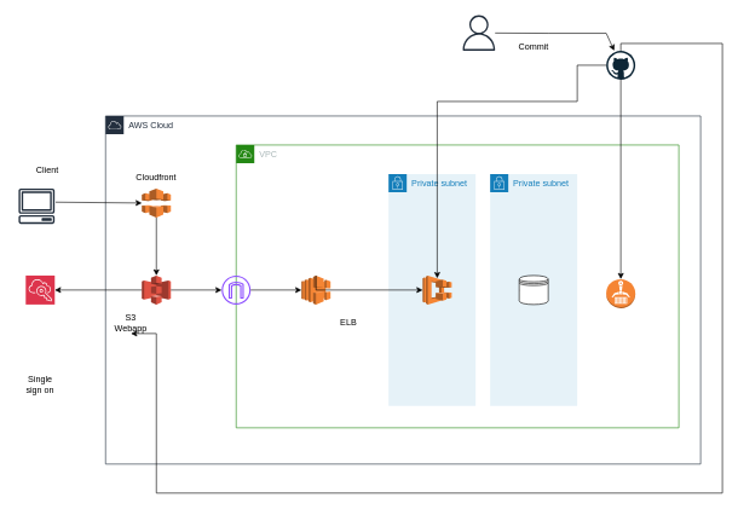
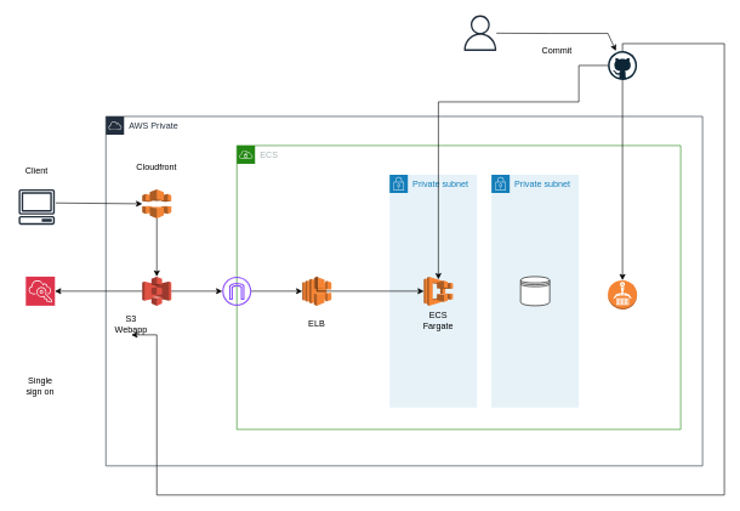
  <mxCell id="0" />
  <mxCell id="1" parent="0" />
- <mxCell id="2" value="VPC" style="points=[[0,0],[0.25,0],[0.5,0],[0.75,0],[1,0],[1,0.25],[1,0.5],[1,0.75],[1,1],[0.75,1],[0.5,1],[0.25,1],[0,1],[0,0.75],[0,0.5],[0,0.25]];outlineConnect=0;gradientColor=none;html=1;whiteSpace=wrap;fontSize=12;fontStyle=0;container=1;pointerEvents=0;collapsible=0;recursiveResize=0;shape=mxgraph.aws4.group;grIcon=mxgraph.aws4.group_vpc;strokeColor=#248814;fillColor=none;verticalAlign=top;align=left;spacingLeft=30;fontColor=#AAB7B8;dashed=0;" vertex="1" parent="1"><mxGeometry x="325" y="199" width="610" height="390" as="geometry" /></mxCell>
+ <mxCell id="2" value="ECS" style="points=[[0,0],[0.25,0],[0.5,0],[0.75,0],[1,0],[1,0.25],[1,0.5],[1,0.75],[1,1],[0.75,1],[0.5,1],[0.25,1],[0,1],[0,0.75],[0,0.5],[0,0.25]];outlineConnect=0;gradientColor=none;html=1;whiteSpace=wrap;fontSize=12;fontStyle=0;container=1;pointerEvents=0;collapsible=0;recursiveResize=0;shape=mxgraph.aws4.group;grIcon=mxgraph.aws4.group_vpc;strokeColor=#248814;fillColor=none;verticalAlign=top;align=left;spacingLeft=30;fontColor=#AAB7B8;dashed=0;" vertex="1" parent="1"><mxGeometry x="325" y="199" width="610" height="390" as="geometry" /></mxCell>
  <mxCell id="3" value="Private subnet" style="points=[[0,0],[0.25,0],[0.5,0],[0.75,0],[1,0],[1,0.25],[1,0.5],[1,0.75],[1,1],[0.75,1],[0.5,1],[0.25,1],[0,1],[0,0.75],[0,0.5],[0,0.25]];outlineConnect=0;gradientColor=none;html=1;whiteSpace=wrap;fontSize=12;fontStyle=0;container=1;pointerEvents=0;collapsible=0;recursiveResize=0;shape=mxgraph.aws4.group;grIcon=mxgraph.aws4.group_security_group;grStroke=0;strokeColor=#147EBA;fillColor=#E6F2F8;verticalAlign=top;align=left;spacingLeft=30;fontColor=#147EBA;dashed=0;" vertex="1" parent="2"><mxGeometry x="350" y="40" width="120" height="320" as="geometry" /></mxCell>
  <mxCell id="4" value="Private subnet" style="points=[[0,0],[0.25,0],[0.5,0],[0.75,0],[1,0],[1,0.25],[1,0.5],[1,0.75],[1,1],[0.75,1],[0.5,1],[0.25,1],[0,1],[0,0.75],[0,0.5],[0,0.25]];outlineConnect=0;gradientColor=none;html=1;whiteSpace=wrap;fontSize=12;fontStyle=0;container=1;pointerEvents=0;collapsible=0;recursiveResize=0;shape=mxgraph.aws4.group;grIcon=mxgraph.aws4.group_security_group;grStroke=0;strokeColor=#147EBA;fillColor=#E6F2F8;verticalAlign=top;align=left;spacingLeft=30;fontColor=#147EBA;dashed=0;" vertex="1" parent="2"><mxGeometry x="210" y="40" width="120" height="320" as="geometry" /></mxCell>
  <mxCell id="5" value="" style="sketch=0;outlineConnect=0;fontColor=#232F3E;gradientColor=none;fillColor=#8C4FFF;strokeColor=none;dashed=0;verticalLabelPosition=bottom;verticalAlign=top;align=center;html=1;fontSize=12;fontStyle=0;aspect=fixed;pointerEvents=1;shape=mxgraph.aws4.internet_gateway;" vertex="1" parent="2"><mxGeometry x="-20" y="180" width="40" height="40" as="geometry" /></mxCell>
  <mxCell id="6" value="" style="sketch=0;points=[[0,0,0],[0.25,0,0],[0.5,0,0],[0.75,0,0],[1,0,0],[0,1,0],[0.25,1,0],[0.5,1,0],[0.75,1,0],[1,1,0],[0,0.25,0],[0,0.5,0],[0,0.75,0],[1,0.25,0],[1,0.5,0],[1,0.75,0]];outlineConnect=0;fontColor=#232F3E;fillColor=#DD344C;strokeColor=#ffffff;dashed=0;verticalLabelPosition=bottom;verticalAlign=top;align=center;html=1;fontSize=12;fontStyle=0;aspect=fixed;shape=mxgraph.aws4.resourceIcon;resIcon=mxgraph.aws4.single_sign_on;" vertex="1" parent="1"><mxGeometry x="35" y="379" width="40" height="40" as="geometry" /></mxCell>
- <mxCell id="7" value="AWS Cloud" style="points=[[0,0],[0.25,0],[0.5,0],[0.75,0],[1,0],[1,0.25],[1,0.5],[1,0.75],[1,1],[0.75,1],[0.5,1],[0.25,1],[0,1],[0,0.75],[0,0.5],[0,0.25]];outlineConnect=0;gradientColor=none;html=1;whiteSpace=wrap;fontSize=12;fontStyle=0;container=1;pointerEvents=0;collapsible=0;recursiveResize=0;shape=mxgraph.aws4.group;grIcon=mxgraph.aws4.group_aws_cloud;strokeColor=#232F3E;fillColor=none;verticalAlign=top;align=left;spacingLeft=30;fontColor=#232F3E;dashed=0;" vertex="1" parent="1"><mxGeometry x="145" y="159" width="820" height="480" as="geometry" /></mxCell>
+ <mxCell id="7" value="AWS Private" style="points=[[0,0],[0.25,0],[0.5,0],[0.75,0],[1,0],[1,0.25],[1,0.5],[1,0.75],[1,1],[0.75,1],[0.5,1],[0.25,1],[0,1],[0,0.75],[0,0.5],[0,0.25]];outlineConnect=0;gradientColor=none;html=1;whiteSpace=wrap;fontSize=12;fontStyle=0;container=1;pointerEvents=0;collapsible=0;recursiveResize=0;shape=mxgraph.aws4.group;grIcon=mxgraph.aws4.group_aws_cloud;strokeColor=#232F3E;fillColor=none;verticalAlign=top;align=left;spacingLeft=30;fontColor=#232F3E;dashed=0;" vertex="1" parent="1"><mxGeometry x="145" y="159" width="820" height="480" as="geometry" /></mxCell>
  <mxCell id="8" value="" style="outlineConnect=0;dashed=0;verticalLabelPosition=bottom;verticalAlign=top;align=center;html=1;shape=mxgraph.aws3.s3;fillColor=#E05243;gradientColor=none;" vertex="1" parent="7"><mxGeometry x="50" y="220" width="40" height="40" as="geometry" /></mxCell>
  <mxCell id="9" style="rounded=0;orthogonalLoop=1;jettySize=auto;html=1;" edge="1" parent="7" source="10" target="8"><mxGeometry relative="1" as="geometry" /></mxCell>
  <mxCell id="10" value="" style="outlineConnect=0;dashed=0;verticalLabelPosition=bottom;verticalAlign=top;align=center;html=1;shape=mxgraph.aws3.cloudfront;fillColor=#F58536;gradientColor=none;" vertex="1" parent="7"><mxGeometry x="50" y="100" width="40" height="40" as="geometry" /></mxCell>
  <mxCell id="11" style="edgeStyle=none;rounded=0;orthogonalLoop=1;jettySize=auto;html=1;exitX=0;exitY=0.5;exitDx=0;exitDy=0;entryX=0.641;entryY=0.996;entryDx=0;entryDy=0;entryPerimeter=0;" edge="1" parent="7" source="12" target="12"><mxGeometry relative="1" as="geometry" /></mxCell>
  <mxCell id="12" value="" style="shape=datastore;whiteSpace=wrap;html=1;" vertex="1" parent="7"><mxGeometry x="570" y="220" width="40" height="40" as="geometry" /></mxCell>
  <mxCell id="13" value="S3 Webapp" style="text;strokeColor=none;align=center;fillColor=none;html=1;verticalAlign=middle;whiteSpace=wrap;rounded=0;" vertex="1" parent="7"><mxGeometry x="5" y="270" width="60" height="30" as="geometry" /></mxCell>
- <mxCell id="14" value="Cloudfront" style="text;strokeColor=none;align=center;fillColor=none;html=1;verticalAlign=middle;whiteSpace=wrap;rounded=0;" vertex="1" parent="7"><mxGeometry x="40" y="70" width="60" height="30" as="geometry" /></mxCell>
- <mxCell id="16" value="ELB" style="text;strokeColor=none;align=center;fillColor=none;html=1;verticalAlign=middle;whiteSpace=wrap;rounded=0;" vertex="1" parent="7"><mxGeometry x="305" y="270" width="60" height="30" as="geometry" /></mxCell>
+ <mxCell id="14" value="Cloudfront" style="text;strokeColor=none;align=center;fillColor=none;html=1;verticalAlign=middle;whiteSpace=wrap;rounded=0;" vertex="1" parent="7"><mxGeometry x="40" y="55" width="60" height="30" as="geometry" /></mxCell>
+ <mxCell id="15" value="ECS&lt;br&gt;Fargate" style="text;strokeColor=none;align=center;fillColor=none;html=1;verticalAlign=middle;whiteSpace=wrap;rounded=0;" vertex="1" parent="7"><mxGeometry x="427" y="265" width="60" height="30" as="geometry" /></mxCell>
+ <mxCell id="16" value="ELB" style="text;strokeColor=none;align=center;fillColor=none;html=1;verticalAlign=middle;whiteSpace=wrap;rounded=0;" vertex="1" parent="7"><mxGeometry x="260" y="270" width="60" height="30" as="geometry" /></mxCell>
  <mxCell id="17" value="" style="outlineConnect=0;dashed=0;verticalLabelPosition=bottom;verticalAlign=top;align=center;html=1;shape=mxgraph.aws3.ecr;fillColor=#F58534;gradientColor=none;" vertex="1" parent="7"><mxGeometry x="690" y="225" width="40" height="40" as="geometry" /></mxCell>
  <mxCell id="18" value="" style="outlineConnect=0;dashed=0;verticalLabelPosition=bottom;verticalAlign=top;align=center;html=1;shape=mxgraph.aws3.ecs;fillColor=#F58534;gradientColor=none;" vertex="1" parent="7"><mxGeometry x="437" y="220" width="40" height="40" as="geometry" /></mxCell>
  <mxCell id="19" value="" style="outlineConnect=0;dashed=0;verticalLabelPosition=bottom;verticalAlign=top;align=center;html=1;shape=mxgraph.aws3.elastic_load_balancing;fillColor=#F58534;gradientColor=none;" vertex="1" parent="7"><mxGeometry x="270" y="220" width="40" height="40" as="geometry" /></mxCell>
  <mxCell id="20" style="edgeStyle=orthogonalEdgeStyle;rounded=0;orthogonalLoop=1;jettySize=auto;html=1;exitX=0.5;exitY=0;exitDx=0;exitDy=0;exitPerimeter=0;entryX=0;entryY=0.5;entryDx=0;entryDy=0;entryPerimeter=0;" edge="1" parent="7" source="19" target="18"><mxGeometry relative="1" as="geometry"><mxPoint x="425.87" y="145" as="targetPoint" /><Array as="points"><mxPoint x="290" y="240" /></Array></mxGeometry></mxCell>
  <mxCell id="21" style="edgeStyle=none;rounded=0;orthogonalLoop=1;jettySize=auto;html=1;exitX=1;exitY=0.5;exitDx=0;exitDy=0;exitPerimeter=0;" edge="1" parent="1" source="8" target="5"><mxGeometry relative="1" as="geometry" /></mxCell>
  <mxCell id="22" value="" style="edgeStyle=orthogonalEdgeStyle;rounded=0;orthogonalLoop=1;jettySize=auto;html=1;entryX=0.5;entryY=1;entryDx=0;entryDy=0;" edge="1" parent="1" source="23" target="13"><mxGeometry relative="1" as="geometry"><mxPoint x="235" y="769" as="targetPoint" /><Array as="points"><mxPoint x="995" y="59" /><mxPoint x="995" y="679" /><mxPoint x="215" y="679" /></Array></mxGeometry></mxCell>
  <mxCell id="23" value="" style="dashed=0;outlineConnect=0;html=1;align=center;labelPosition=center;verticalLabelPosition=bottom;verticalAlign=top;shape=mxgraph.weblogos.github" vertex="1" parent="1"><mxGeometry x="835" y="69" width="40" height="40" as="geometry" /></mxCell>
  <mxCell id="24" style="edgeStyle=none;rounded=0;orthogonalLoop=1;jettySize=auto;html=1;entryX=0;entryY=0.5;entryDx=0;entryDy=0;entryPerimeter=0;exitX=0.924;exitY=0.577;exitDx=0;exitDy=0;exitPerimeter=0;" edge="1" parent="1" target="10"><mxGeometry relative="1" as="geometry"><mxPoint x="85" y="279.222" as="targetPoint" /><mxPoint x="76.2" y="277.85" as="sourcePoint" /></mxGeometry></mxCell>
  <mxCell id="25" style="edgeStyle=none;rounded=0;orthogonalLoop=1;jettySize=auto;html=1;exitX=0;exitY=0.5;exitDx=0;exitDy=0;exitPerimeter=0;entryX=1;entryY=0.5;entryDx=0;entryDy=0;entryPerimeter=0;" edge="1" parent="1" source="8" target="6"><mxGeometry relative="1" as="geometry" /></mxCell>
  <mxCell id="26" value="Single sign on" style="text;strokeColor=none;align=center;fillColor=none;html=1;verticalAlign=middle;whiteSpace=wrap;rounded=0;" vertex="1" parent="1"><mxGeometry x="25" y="514" width="60" height="30" as="geometry" /></mxCell>
  <mxCell id="27" value="" style="sketch=0;outlineConnect=0;fontColor=#232F3E;gradientColor=none;fillColor=#232F3D;strokeColor=none;dashed=0;verticalLabelPosition=bottom;verticalAlign=top;align=center;html=1;fontSize=12;fontStyle=0;aspect=fixed;pointerEvents=1;shape=mxgraph.aws4.client;" vertex="1" parent="1"><mxGeometry x="25" y="259" width="50" height="48.72" as="geometry" /></mxCell>
- <mxCell id="28" value="Client" style="text;strokeColor=none;align=center;fillColor=none;html=1;verticalAlign=middle;whiteSpace=wrap;rounded=0;" vertex="1" parent="1"><mxGeometry x="35" y="219" width="60" height="30" as="geometry" /></mxCell>
+ <mxCell id="28" value="Client" style="text;strokeColor=none;align=center;fillColor=none;html=1;verticalAlign=middle;whiteSpace=wrap;rounded=0;" vertex="1" parent="1"><mxGeometry x="20" y="219" width="60" height="30" as="geometry" /></mxCell>
  <mxCell id="29" style="edgeStyle=none;rounded=0;orthogonalLoop=1;jettySize=auto;html=1;exitX=1;exitY=0.5;exitDx=0;exitDy=0;" edge="1" parent="1" source="7" target="7"><mxGeometry relative="1" as="geometry" /></mxCell>
  <mxCell id="30" style="edgeStyle=none;rounded=0;orthogonalLoop=1;jettySize=auto;html=1;" edge="1" parent="1" source="23" target="17"><mxGeometry relative="1" as="geometry"><mxPoint x="895" y="119" as="sourcePoint" /></mxGeometry></mxCell>
  <mxCell id="31" style="edgeStyle=none;rounded=0;orthogonalLoop=1;jettySize=auto;html=1;entryX=0;entryY=0.5;entryDx=0;entryDy=0;entryPerimeter=0;" edge="1" parent="1" source="5" target="19"><mxGeometry relative="1" as="geometry" /></mxCell>
  <mxCell id="32" value="" style="edgeStyle=none;rounded=0;orthogonalLoop=1;jettySize=auto;html=1;" edge="1" parent="1" source="33" target="23"><mxGeometry relative="1" as="geometry"><mxPoint x="748.5" y="44.5" as="targetPoint" /><Array as="points"><mxPoint x="755" y="45" /><mxPoint x="835" y="45" /></Array></mxGeometry></mxCell>
  <mxCell id="33" value="" style="sketch=0;outlineConnect=0;fontColor=#232F3E;gradientColor=none;fillColor=#232F3D;strokeColor=none;dashed=0;verticalLabelPosition=bottom;verticalAlign=top;align=center;html=1;fontSize=12;fontStyle=0;aspect=fixed;pointerEvents=1;shape=mxgraph.aws4.user;" vertex="1" parent="1"><mxGeometry x="635" y="20" width="49" height="49" as="geometry" /></mxCell>
  <mxCell id="34" style="edgeStyle=none;rounded=0;orthogonalLoop=1;jettySize=auto;html=1;entryX=0.5;entryY=0.095;entryDx=0;entryDy=0;entryPerimeter=0;" edge="1" parent="1" source="23" target="18"><mxGeometry relative="1" as="geometry"><mxPoint x="825" y="69" as="targetPoint" /><Array as="points"><mxPoint x="795" y="89" /><mxPoint x="795" y="139" /><mxPoint x="602" y="139" /></Array></mxGeometry></mxCell>
- <mxCell id="35" value="Commit" style="text;strokeColor=none;align=center;fillColor=none;html=1;verticalAlign=middle;whiteSpace=wrap;rounded=0;" vertex="1" parent="1"><mxGeometry x="705" y="49" width="60" height="30" as="geometry" /></mxCell>
+ <mxCell id="35" value="Commit" style="text;strokeColor=none;align=center;fillColor=none;html=1;verticalAlign=middle;whiteSpace=wrap;rounded=0;" vertex="1" parent="1"><mxGeometry x="735" y="54" width="60" height="30" as="geometry" /></mxCell>
